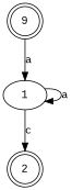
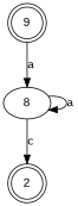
  digraph {
    fontname="Liberation Mono"
    rankdir=TB
    node [fontname="Liberation Mono" shape=doublecircle]
    edge [fontname="Liberation Mono"]
    n1 [label=9]
-   n2 [label=1 shape=""]
+   n2 [label=8 shape=""]
    n3 [label=2]
    n1 -> n2 [label=a]
    n2 -> n2 [label=a]
    n2 -> n3 [label=c]
  }
